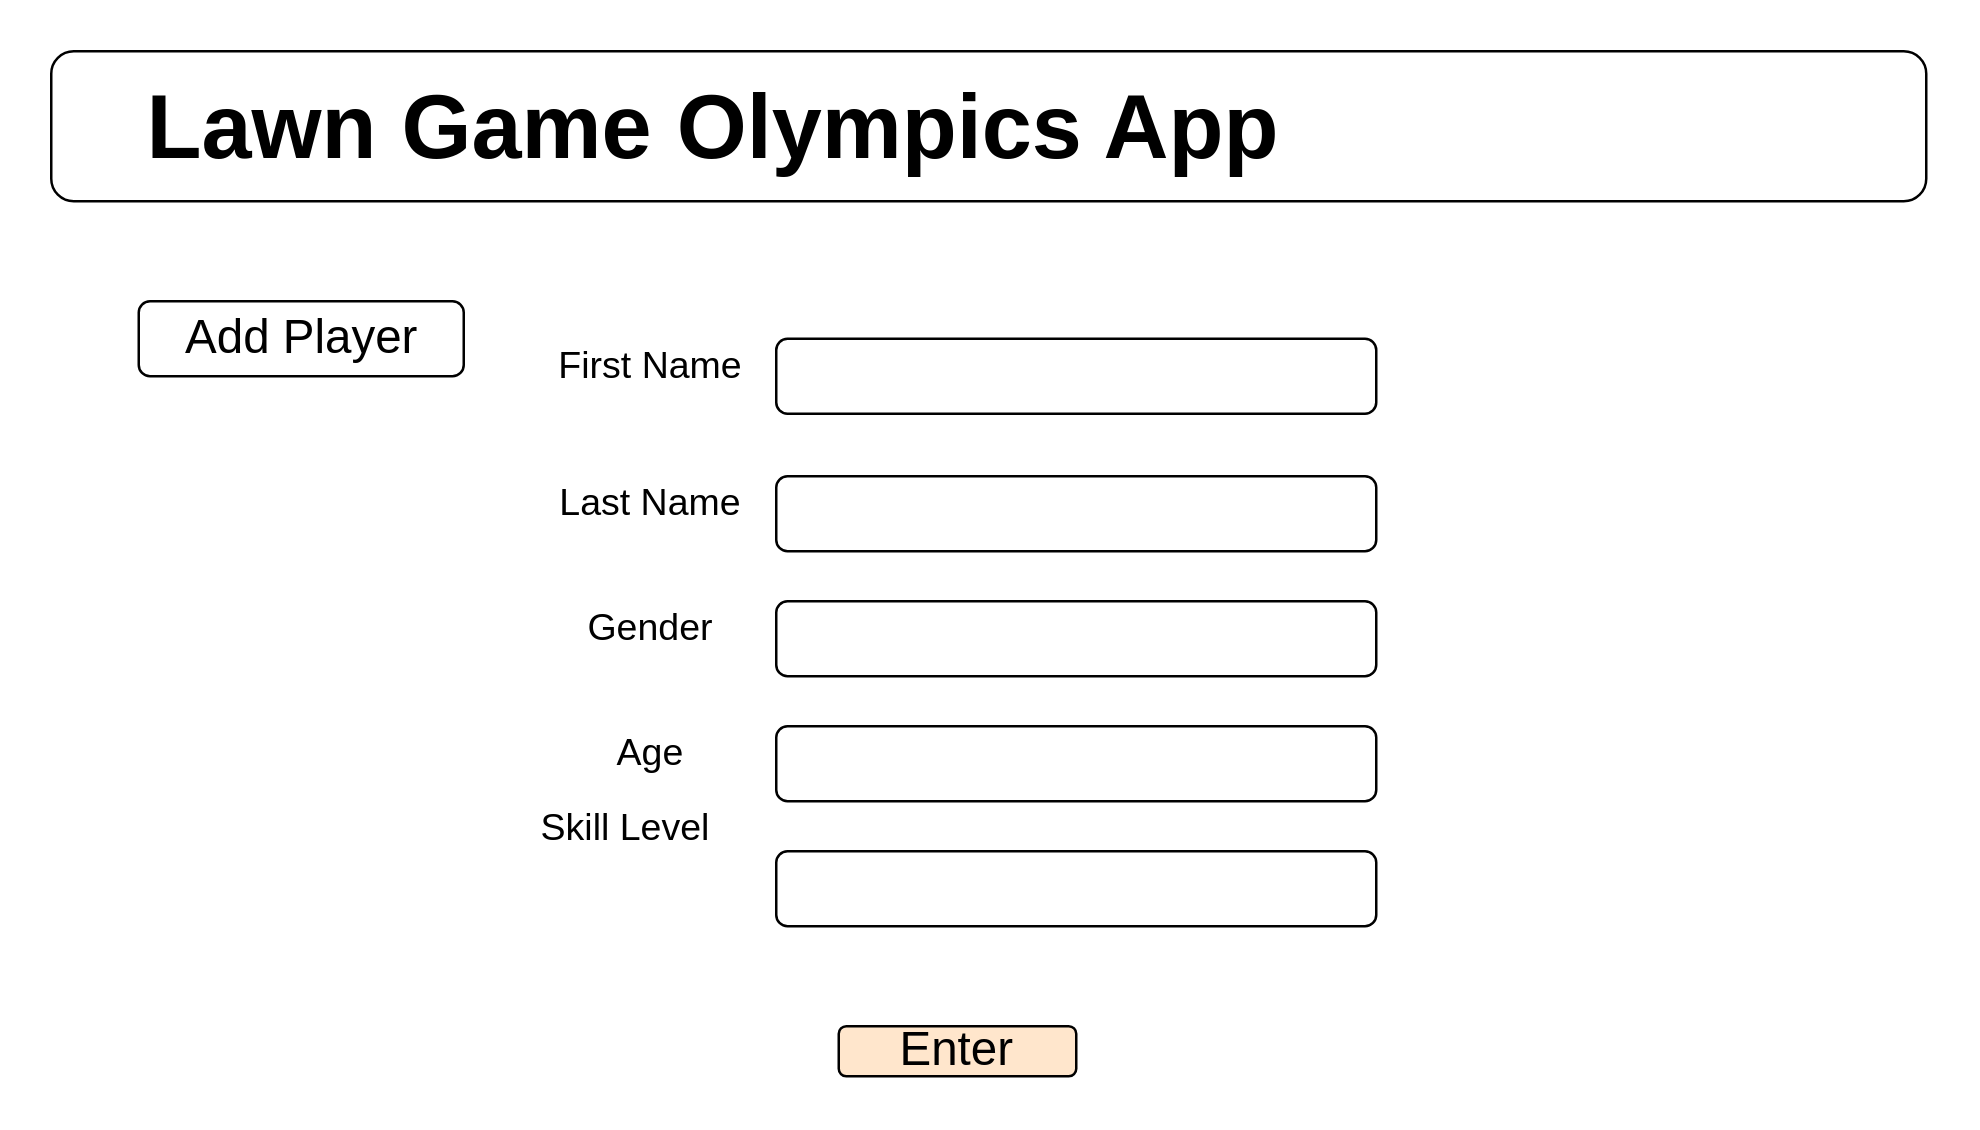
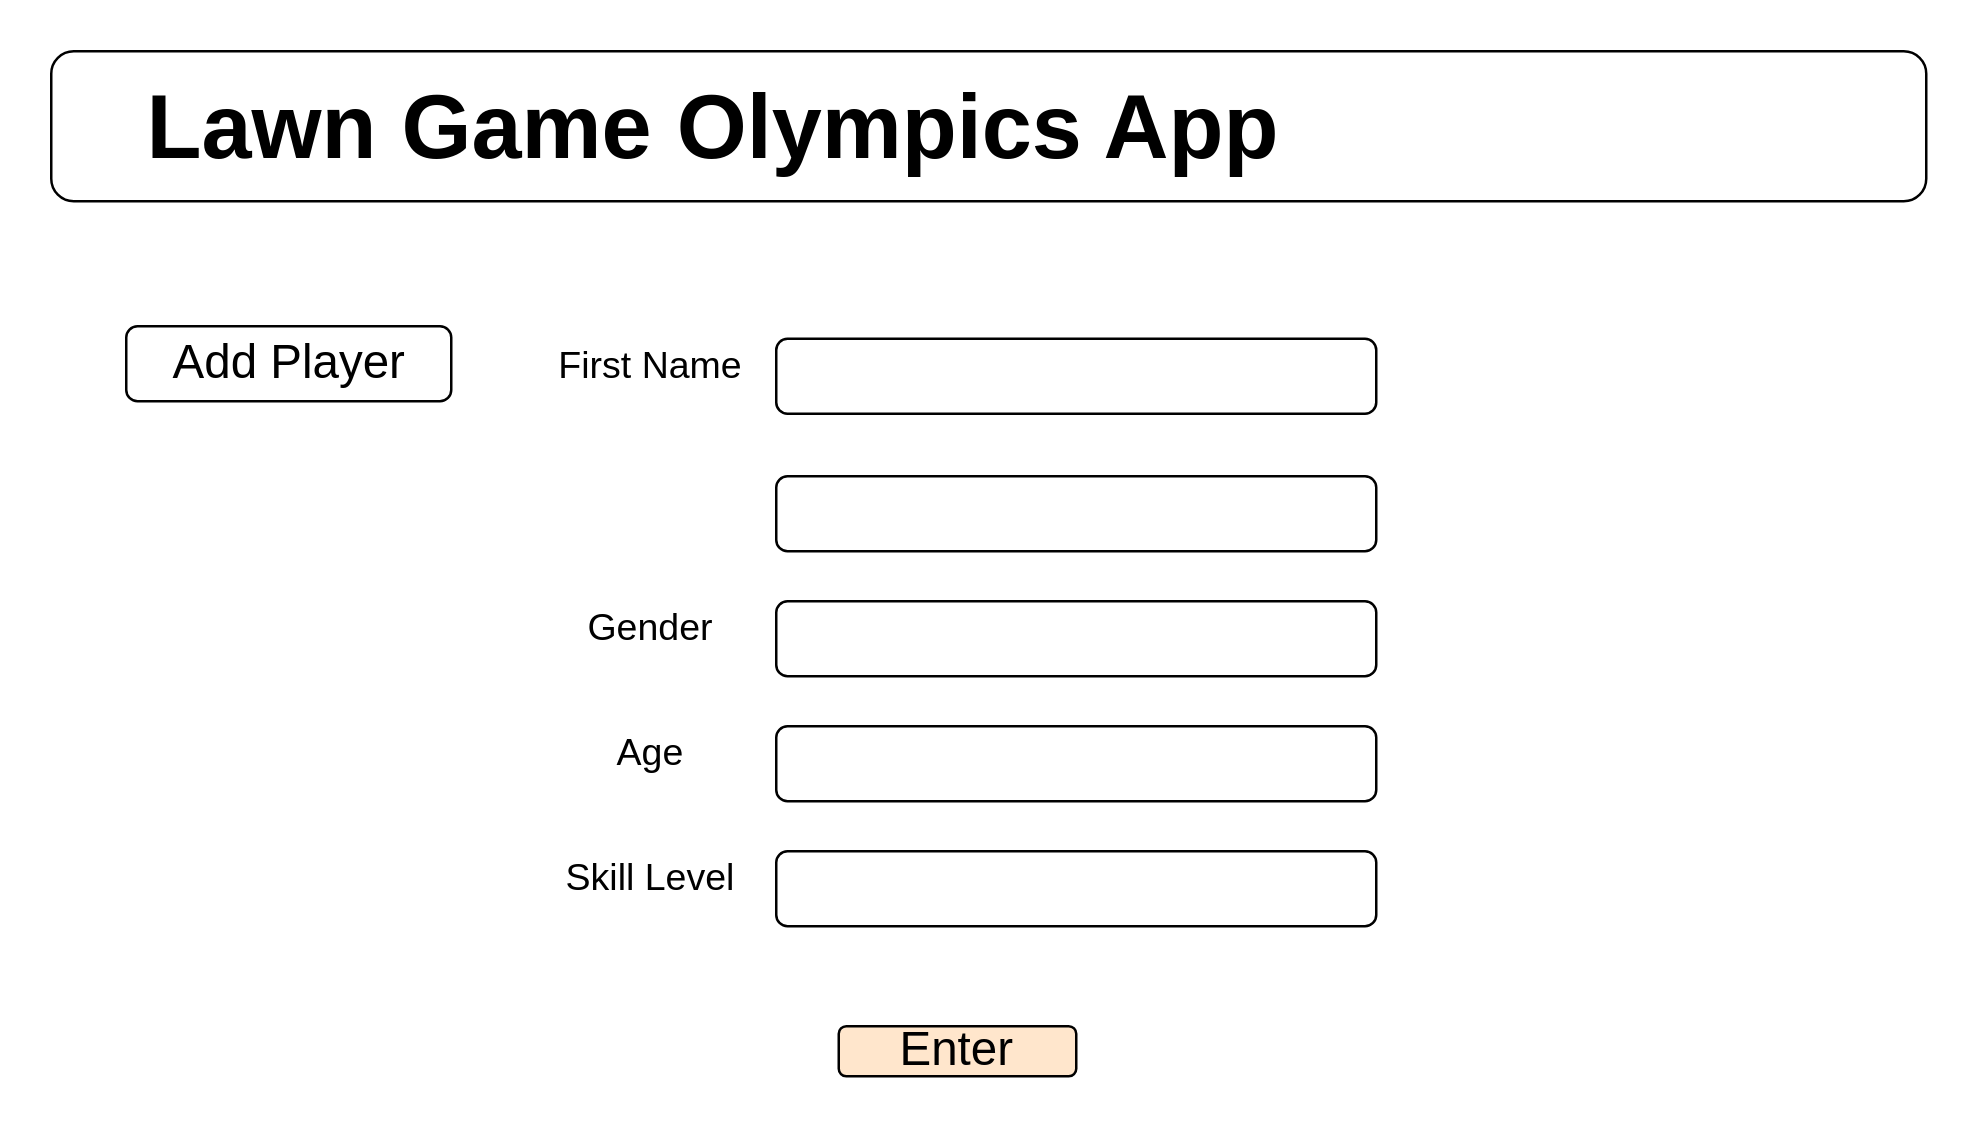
  <mxCell id="0" />
  <mxCell id="1" parent="0" />
  <mxCell id="2" value="" style="rounded=1;whiteSpace=wrap;html=1;" vertex="1" parent="1"><mxGeometry y="20" width="750" height="60" as="geometry" x="20" /></mxCell>
  <mxCell id="3" value="&lt;font style=&quot;font-size: 36px&quot;&gt;&lt;b style=&quot;font-size: 36px&quot;&gt;Lawn Game Olympics App&amp;nbsp;&lt;/b&gt;&lt;/font&gt;" style="text;html=1;strokeColor=none;fillColor=none;align=center;verticalAlign=middle;whiteSpace=wrap;rounded=0;fontSize=36;" vertex="1" parent="1"><mxGeometry y="40" width="540" height="20" as="geometry" x="20" /></mxCell>
- <mxCell id="4" value="Add Player" style="rounded=1;fontSize=19;align=center;html=1;" vertex="1" parent="1"><mxGeometry x="55" y="120" width="130" height="30" as="geometry" /></mxCell>
+ <mxCell id="4" value="Add Player" style="rounded=1;fontSize=19;align=center;html=1;" vertex="1" parent="1"><mxGeometry x="50" y="130" width="130" height="30" as="geometry" /></mxCell>
  <mxCell id="5" value="&lt;font style=&quot;font-size: 15px&quot;&gt;First Name&lt;/font&gt;" style="text;html=1;strokeColor=none;fillColor=none;align=center;verticalAlign=middle;whiteSpace=wrap;rounded=0;fontSize=19;" vertex="1" parent="1"><mxGeometry x="210" y="135" width="100" height="20" as="geometry" /></mxCell>
  <mxCell id="6" value="" style="rounded=1;whiteSpace=wrap;html=1;fontSize=19;" vertex="1" parent="1"><mxGeometry x="310" y="135" width="240" height="30" as="geometry" /></mxCell>
- <mxCell id="7" value="&lt;font style=&quot;font-size: 15px&quot;&gt;Last Name&lt;/font&gt;" style="text;html=1;strokeColor=none;fillColor=none;align=center;verticalAlign=middle;whiteSpace=wrap;rounded=0;fontSize=19;" vertex="1" parent="1"><mxGeometry x="210" y="190" width="100" height="20" as="geometry" /></mxCell>
  <mxCell id="8" value="" style="rounded=1;whiteSpace=wrap;html=1;fontSize=19;" vertex="1" parent="1"><mxGeometry x="310" y="190" width="240" height="30" as="geometry" /></mxCell>
  <mxCell id="9" value="&lt;font style=&quot;font-size: 15px&quot;&gt;Gender&lt;/font&gt;" style="text;html=1;strokeColor=none;fillColor=none;align=center;verticalAlign=middle;whiteSpace=wrap;rounded=0;fontSize=19;" vertex="1" parent="1"><mxGeometry x="210" y="240" width="100" height="20" as="geometry" /></mxCell>
  <mxCell id="10" value="" style="rounded=1;whiteSpace=wrap;html=1;fontSize=19;" vertex="1" parent="1"><mxGeometry x="310" y="240" width="240" height="30" as="geometry" /></mxCell>
  <mxCell id="11" value="&lt;font style=&quot;font-size: 15px&quot;&gt;Age&lt;/font&gt;" style="text;html=1;strokeColor=none;fillColor=none;align=center;verticalAlign=middle;whiteSpace=wrap;rounded=0;fontSize=19;" vertex="1" parent="1"><mxGeometry x="210" y="290" width="100" height="20" as="geometry" /></mxCell>
  <mxCell id="12" value="" style="rounded=1;whiteSpace=wrap;html=1;fontSize=19;" vertex="1" parent="1"><mxGeometry x="310" y="290" width="240" height="30" as="geometry" /></mxCell>
- <mxCell id="13" value="&lt;font style=&quot;font-size: 15px&quot;&gt;Skill Level&lt;/font&gt;" style="text;html=1;strokeColor=none;fillColor=none;align=center;verticalAlign=middle;whiteSpace=wrap;rounded=0;fontSize=19;" vertex="1" parent="1"><mxGeometry x="200" y="320" width="100" height="20" as="geometry" /></mxCell>
+ <mxCell id="13" value="&lt;font style=&quot;font-size: 15px&quot;&gt;Skill Level&lt;/font&gt;" style="text;html=1;strokeColor=none;fillColor=none;align=center;verticalAlign=middle;whiteSpace=wrap;rounded=0;fontSize=19;" vertex="1" parent="1"><mxGeometry x="210" y="340" width="100" height="20" as="geometry" /></mxCell>
  <mxCell id="14" value="" style="rounded=1;whiteSpace=wrap;html=1;fontSize=19;" vertex="1" parent="1"><mxGeometry x="310" y="340" width="240" height="30" as="geometry" /></mxCell>
  <mxCell id="15" value="Enter" style="rounded=1;whiteSpace=wrap;html=1;fontSize=19;fillColor=#ffe6cc;" vertex="1" parent="1"><mxGeometry x="335" y="410" width="95" height="20" as="geometry" /></mxCell>
